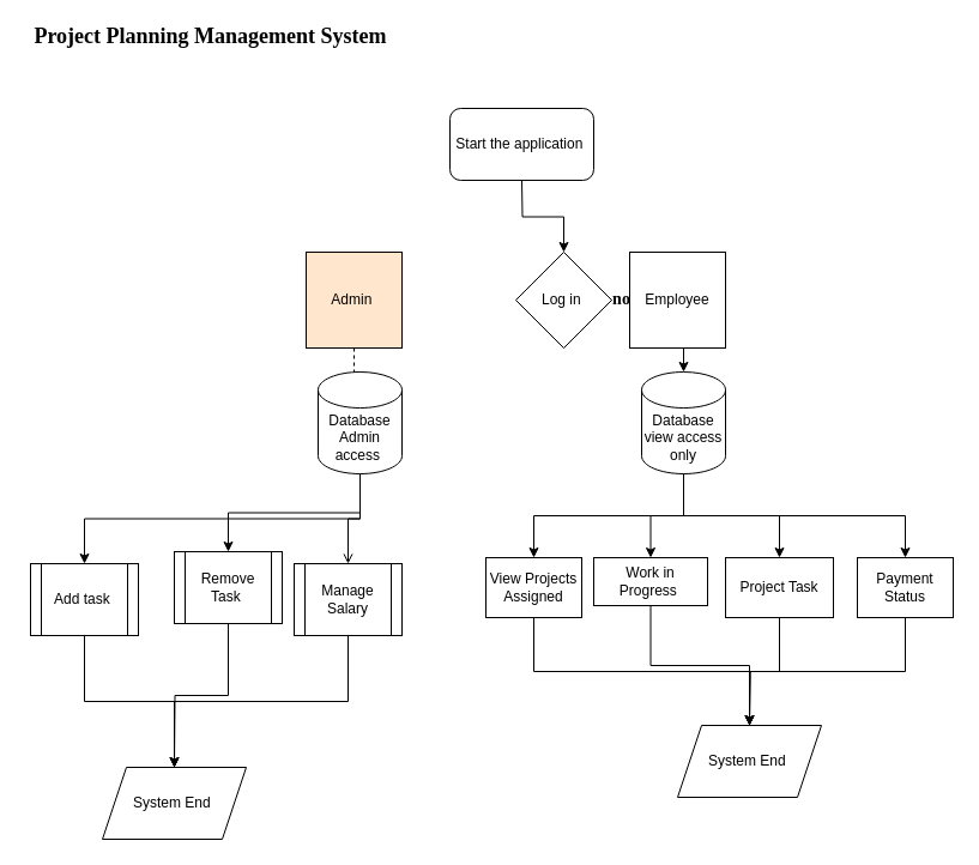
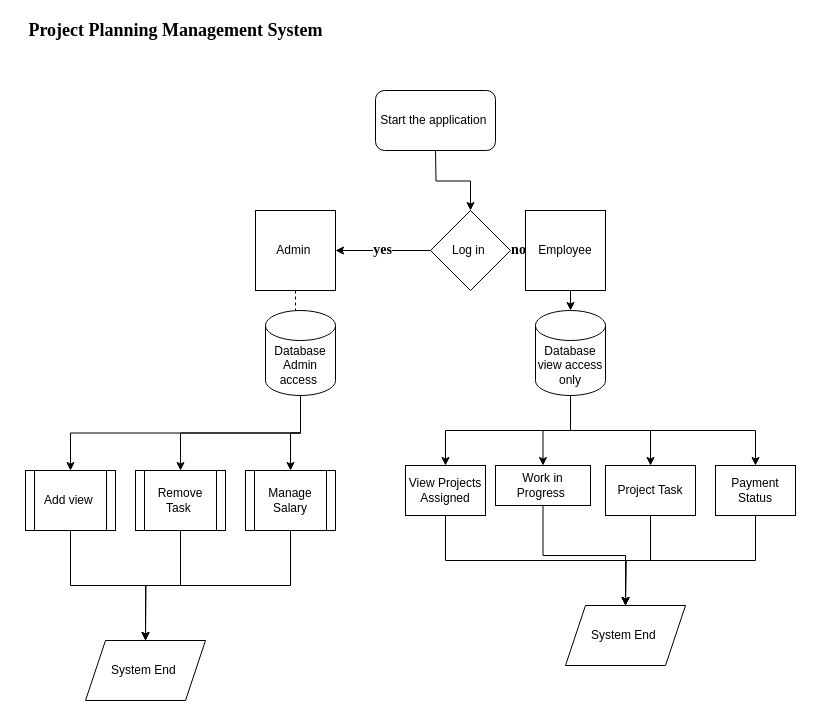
  <mxCell id="0" />
  <mxCell id="1" parent="0" />
  <mxCell id="2" style="edgeStyle=orthogonalEdgeStyle;rounded=0;orthogonalLoop=1;jettySize=auto;html=1;exitX=0.5;exitY=1;exitDx=0;exitDy=0;entryX=0.5;entryY=0;entryDx=0;entryDy=0;" parent="1" target="6" edge="1"><mxGeometry relative="1" as="geometry"><mxPoint x="435" y="150" as="sourcePoint" /></mxGeometry></mxCell>
  <mxCell id="3" value="Start the application&amp;nbsp;" style="rounded=1;whiteSpace=wrap;html=1;" parent="1" vertex="1"><mxGeometry x="375" y="90" width="120" height="60" as="geometry" /></mxCell>
  <mxCell id="4" value="&lt;h4&gt;&lt;font style=&quot;font-size: 14px&quot; face=&quot;Times New Roman&quot;&gt;no&lt;/font&gt;&lt;/h4&gt;" style="edgeStyle=orthogonalEdgeStyle;rounded=0;orthogonalLoop=1;jettySize=auto;html=1;exitX=1;exitY=0.5;exitDx=0;exitDy=0;entryX=0;entryY=0.5;entryDx=0;entryDy=0;" parent="1" source="6" target="8" edge="1"><mxGeometry relative="1" as="geometry"><mxPoint x="525" y="250" as="targetPoint" /></mxGeometry></mxCell>
+ <mxCell id="5" value="&lt;h4&gt;&lt;font style=&quot;font-size: 14px&quot; face=&quot;Times New Roman&quot;&gt;yes&lt;/font&gt;&lt;/h4&gt;" style="edgeStyle=orthogonalEdgeStyle;rounded=0;orthogonalLoop=1;jettySize=auto;html=1;exitX=0;exitY=0.5;exitDx=0;exitDy=0;entryX=1;entryY=0.5;entryDx=0;entryDy=0;" parent="1" source="6" target="10" edge="1"><mxGeometry relative="1" as="geometry" /></mxCell>
  <mxCell id="6" value="Log in&amp;nbsp;" style="rhombus;whiteSpace=wrap;html=1;" parent="1" vertex="1"><mxGeometry x="430" y="210" width="80" height="80" as="geometry" /></mxCell>
  <mxCell id="7" style="edgeStyle=orthogonalEdgeStyle;rounded=0;orthogonalLoop=1;jettySize=auto;html=1;exitX=0.5;exitY=1;exitDx=0;exitDy=0;entryX=0.5;entryY=0;entryDx=0;entryDy=0;entryPerimeter=0;" edge="1" parent="1" source="8" target="32"><mxGeometry relative="1" as="geometry" /></mxCell>
  <mxCell id="8" value="Employee" style="whiteSpace=wrap;html=1;aspect=fixed;" parent="1" vertex="1"><mxGeometry x="525" y="210" width="80" height="80" as="geometry" /></mxCell>
  <mxCell id="9" style="edgeStyle=orthogonalEdgeStyle;rounded=0;orthogonalLoop=1;jettySize=auto;html=1;exitX=0.5;exitY=1;exitDx=0;exitDy=0;entryX=0.5;entryY=0.563;entryDx=0;entryDy=0;entryPerimeter=0;dashed=1;" parent="1" source="10" target="27" edge="1"><mxGeometry relative="1" as="geometry" /></mxCell>
- <mxCell id="10" value="Admin&amp;nbsp;" style="whiteSpace=wrap;html=1;aspect=fixed;fillColor=#ffe6cc;" parent="1" vertex="1"><mxGeometry x="255" y="210" width="80" height="80" as="geometry" /></mxCell>
+ <mxCell id="10" value="Admin&amp;nbsp;" style="whiteSpace=wrap;html=1;aspect=fixed;" parent="1" vertex="1"><mxGeometry x="255" y="210" width="80" height="80" as="geometry" /></mxCell>
  <mxCell id="11" value="&lt;font style=&quot;font-size: 18px&quot; face=&quot;Times New Roman&quot;&gt;&lt;b&gt;Project Planning Management System&lt;/b&gt;&lt;/font&gt;" style="text;html=1;align=center;verticalAlign=middle;resizable=0;points=[];autosize=1;" parent="1" vertex="1"><mxGeometry x="20" y="20" width="310" height="20" as="geometry" /></mxCell>
  <mxCell id="12" style="edgeStyle=orthogonalEdgeStyle;rounded=0;orthogonalLoop=1;jettySize=auto;html=1;exitX=0.5;exitY=1;exitDx=0;exitDy=0;entryX=0.5;entryY=0;entryDx=0;entryDy=0;" parent="1" source="13" target="33" edge="1"><mxGeometry relative="1" as="geometry" /></mxCell>
  <mxCell id="13" value="View Projects Assigned" style="rounded=0;whiteSpace=wrap;html=1;" parent="1" vertex="1"><mxGeometry x="405" y="465" width="80" height="50" as="geometry" /></mxCell>
  <mxCell id="14" style="edgeStyle=orthogonalEdgeStyle;rounded=0;orthogonalLoop=1;jettySize=auto;html=1;exitX=0.5;exitY=1;exitDx=0;exitDy=0;entryX=0.5;entryY=0;entryDx=0;entryDy=0;" parent="1" source="15" target="33" edge="1"><mxGeometry relative="1" as="geometry" /></mxCell>
  <mxCell id="15" value="Work in Progress&amp;nbsp;" style="rounded=0;whiteSpace=wrap;html=1;" parent="1" vertex="1"><mxGeometry x="495" y="465" width="95" height="40" as="geometry" /></mxCell>
  <mxCell id="16" style="edgeStyle=orthogonalEdgeStyle;rounded=0;orthogonalLoop=1;jettySize=auto;html=1;exitX=0.5;exitY=1;exitDx=0;exitDy=0;" parent="1" source="17" edge="1"><mxGeometry relative="1" as="geometry"><mxPoint x="625" y="605" as="targetPoint" /></mxGeometry></mxCell>
  <mxCell id="17" value="Project Task" style="rounded=0;whiteSpace=wrap;html=1;" parent="1" vertex="1"><mxGeometry x="605" y="465" width="90" height="50" as="geometry" /></mxCell>
  <mxCell id="18" style="edgeStyle=orthogonalEdgeStyle;rounded=0;orthogonalLoop=1;jettySize=auto;html=1;exitX=0.5;exitY=1;exitDx=0;exitDy=0;" parent="1" source="19" edge="1"><mxGeometry relative="1" as="geometry"><mxPoint x="625" y="605" as="targetPoint" /></mxGeometry></mxCell>
  <mxCell id="19" value="Payment Status" style="rounded=0;whiteSpace=wrap;html=1;" parent="1" vertex="1"><mxGeometry x="715" y="465" width="80" height="50" as="geometry" /></mxCell>
  <mxCell id="20" style="edgeStyle=orthogonalEdgeStyle;rounded=0;orthogonalLoop=1;jettySize=auto;html=1;exitX=0.5;exitY=1;exitDx=0;exitDy=0;entryX=0.5;entryY=0;entryDx=0;entryDy=0;fontFamily=Times New Roman;" parent="1" source="21" target="36" edge="1"><mxGeometry relative="1" as="geometry" /></mxCell>
- <mxCell id="21" value="&lt;span&gt;Add task&amp;nbsp;&lt;/span&gt;" style="shape=process;whiteSpace=wrap;html=1;backgroundOutline=1;" parent="1" vertex="1"><mxGeometry x="25" y="470" width="90" height="60" as="geometry" /></mxCell>
+ <mxCell id="21" value="&lt;span&gt;Add view&amp;nbsp;&lt;/span&gt;" style="shape=process;whiteSpace=wrap;html=1;backgroundOutline=1;" parent="1" vertex="1"><mxGeometry x="25" y="470" width="90" height="60" as="geometry" /></mxCell>
  <mxCell id="22" style="edgeStyle=orthogonalEdgeStyle;rounded=0;orthogonalLoop=1;jettySize=auto;html=1;exitX=0.5;exitY=1;exitDx=0;exitDy=0;fontFamily=Times New Roman;" parent="1" source="23" edge="1"><mxGeometry relative="1" as="geometry"><mxPoint x="145" y="640" as="targetPoint" /></mxGeometry></mxCell>
- <mxCell id="23" value="&lt;span&gt;Remove Task&amp;nbsp;&lt;/span&gt;" style="shape=process;whiteSpace=wrap;html=1;backgroundOutline=1;" parent="1" vertex="1"><mxGeometry x="145" y="460" width="90" height="60" as="geometry" /></mxCell>
+ <mxCell id="23" value="&lt;span&gt;Remove Task&amp;nbsp;&lt;/span&gt;" style="shape=process;whiteSpace=wrap;html=1;backgroundOutline=1;" parent="1" vertex="1"><mxGeometry x="135" y="470" width="90" height="60" as="geometry" /></mxCell>
  <mxCell id="24" style="edgeStyle=orthogonalEdgeStyle;rounded=0;orthogonalLoop=1;jettySize=auto;html=1;exitX=0.5;exitY=1;exitDx=0;exitDy=0;exitPerimeter=0;" parent="1" source="27" target="21" edge="1"><mxGeometry relative="1" as="geometry" /></mxCell>
  <mxCell id="25" style="edgeStyle=orthogonalEdgeStyle;rounded=0;orthogonalLoop=1;jettySize=auto;html=1;exitX=0.5;exitY=1;exitDx=0;exitDy=0;exitPerimeter=0;entryX=0.5;entryY=0;entryDx=0;entryDy=0;" parent="1" source="27" target="23" edge="1"><mxGeometry relative="1" as="geometry" /></mxCell>
- <mxCell id="26" style="edgeStyle=orthogonalEdgeStyle;rounded=0;orthogonalLoop=1;jettySize=auto;html=1;exitX=0.5;exitY=1;exitDx=0;exitDy=0;exitPerimeter=0;entryX=0.5;entryY=0;entryDx=0;entryDy=0;endArrow=open;" parent="1" source="27" target="35" edge="1"><mxGeometry relative="1" as="geometry" /></mxCell>
+ <mxCell id="26" style="edgeStyle=orthogonalEdgeStyle;rounded=0;orthogonalLoop=1;jettySize=auto;html=1;exitX=0.5;exitY=1;exitDx=0;exitDy=0;exitPerimeter=0;entryX=0.5;entryY=0;entryDx=0;entryDy=0;" parent="1" source="27" target="35" edge="1"><mxGeometry relative="1" as="geometry" /></mxCell>
  <mxCell id="27" value="Database&lt;br&gt;Admin access&amp;nbsp;" style="shape=cylinder3;whiteSpace=wrap;html=1;boundedLbl=1;backgroundOutline=1;size=15;" parent="1" vertex="1"><mxGeometry x="265" y="310" width="70" height="85" as="geometry" /></mxCell>
  <mxCell id="28" style="edgeStyle=orthogonalEdgeStyle;rounded=0;orthogonalLoop=1;jettySize=auto;html=1;exitX=0.5;exitY=1;exitDx=0;exitDy=0;exitPerimeter=0;entryX=0.5;entryY=0;entryDx=0;entryDy=0;" edge="1" parent="1" source="32" target="13"><mxGeometry relative="1" as="geometry" /></mxCell>
  <mxCell id="29" style="edgeStyle=orthogonalEdgeStyle;rounded=0;orthogonalLoop=1;jettySize=auto;html=1;exitX=0.5;exitY=1;exitDx=0;exitDy=0;exitPerimeter=0;entryX=0.5;entryY=0;entryDx=0;entryDy=0;" edge="1" parent="1" source="32" target="15"><mxGeometry relative="1" as="geometry" /></mxCell>
  <mxCell id="30" style="edgeStyle=orthogonalEdgeStyle;rounded=0;orthogonalLoop=1;jettySize=auto;html=1;exitX=0.5;exitY=1;exitDx=0;exitDy=0;exitPerimeter=0;entryX=0.5;entryY=0;entryDx=0;entryDy=0;" edge="1" parent="1" source="32" target="17"><mxGeometry relative="1" as="geometry" /></mxCell>
  <mxCell id="31" style="edgeStyle=orthogonalEdgeStyle;rounded=0;orthogonalLoop=1;jettySize=auto;html=1;exitX=0.5;exitY=1;exitDx=0;exitDy=0;exitPerimeter=0;" edge="1" parent="1" source="32" target="19"><mxGeometry relative="1" as="geometry" /></mxCell>
  <mxCell id="32" value="Database&lt;br&gt;view access only" style="shape=cylinder3;whiteSpace=wrap;html=1;boundedLbl=1;backgroundOutline=1;size=15;" parent="1" vertex="1"><mxGeometry x="535" y="310" width="70" height="85" as="geometry" /></mxCell>
  <mxCell id="33" value="System End&amp;nbsp;" style="shape=parallelogram;perimeter=parallelogramPerimeter;whiteSpace=wrap;html=1;fixedSize=1;" parent="1" vertex="1"><mxGeometry x="565" y="605" width="120" height="60" as="geometry" /></mxCell>
  <mxCell id="34" style="edgeStyle=orthogonalEdgeStyle;rounded=0;orthogonalLoop=1;jettySize=auto;html=1;exitX=0.5;exitY=1;exitDx=0;exitDy=0;entryX=0.5;entryY=0;entryDx=0;entryDy=0;fontFamily=Times New Roman;" parent="1" source="35" target="36" edge="1"><mxGeometry relative="1" as="geometry" /></mxCell>
  <mxCell id="35" value="&lt;span&gt;Manage Salary&lt;/span&gt;" style="shape=process;whiteSpace=wrap;html=1;backgroundOutline=1;" parent="1" vertex="1"><mxGeometry x="245" y="470" width="90" height="60" as="geometry" /></mxCell>
  <mxCell id="36" value="System End&amp;nbsp;" style="shape=parallelogram;perimeter=parallelogramPerimeter;whiteSpace=wrap;html=1;fixedSize=1;" parent="1" vertex="1"><mxGeometry x="85" y="640" width="120" height="60" as="geometry" /></mxCell>
